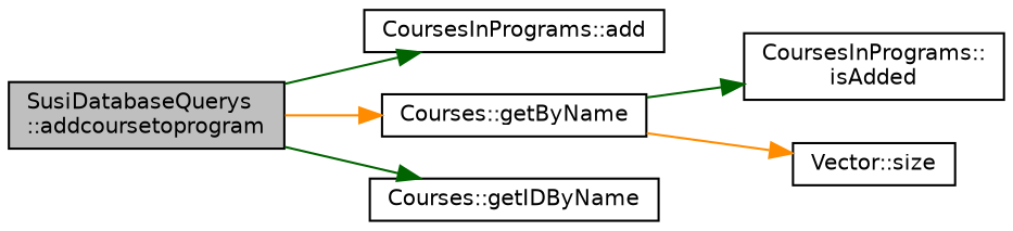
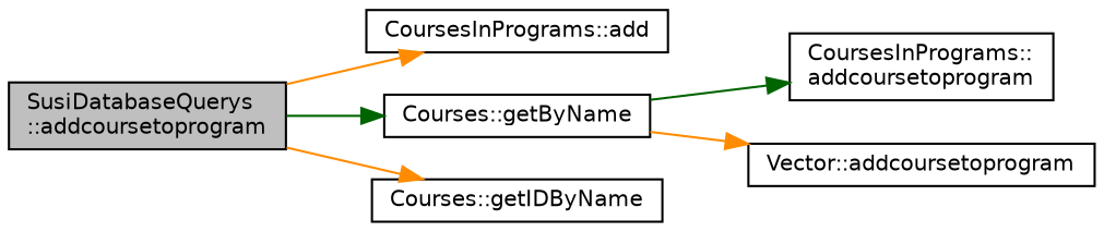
  digraph {
    rankdir=LR
    node [color=black fillcolor=white fontname=Helvetica fontsize=10 shape=record style=filled]
    edge [color=darkgreen fontname=Helvetica fontsize=10 labelfontname=Helvetica labelfontsize=10 style=solid]
    n1 [fillcolor=grey75 fontcolor=black height=0.2 label="SusiDatabaseQuerys\l::addcoursetoprogram" width=0.4]
    n2 [height=0.2 label="CoursesInPrograms::add" width=0.4]
    n3 [height=0.2 label="Courses::getByName" width=0.4]
    n4 [height=0.2 label="Courses::getIDByName" width=0.4]
-   n5 [height=0.2 label="CoursesInPrograms::\lisAdded" width=0.4]
-   n6 [height=0.2 label="Vector::size" width=0.4]
-   n1 -> n2
-   n1 -> n3 [color=darkorange]
-   n1 -> n4
+   n5 [height=0.2 label="CoursesInPrograms::\laddcoursetoprogram" width=0.4]
+   n6 [height=0.2 label="Vector::addcoursetoprogram" width=0.4]
+   n1 -> n2 [color=darkorange]
+   n1 -> n3
+   n1 -> n4 [color=darkorange]
    n3 -> n5
    n3 -> n6 [color=darkorange]
  }
